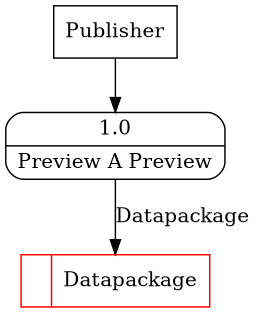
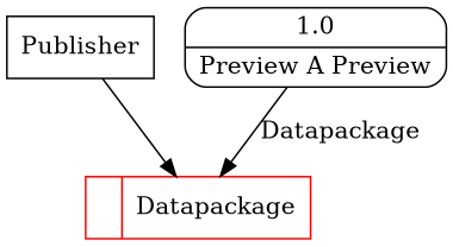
  digraph {
    n1 [color=red label="<f0>  |<f1> Datapackage " shape=record]
    n2 [label=Publisher shape=box]
    n3 [label="{<f0> 1.0|<f1> Preview A Preview }" shape=Mrecord]
-   n2 -> n3
+   n2 -> n1
    n3 -> n1 [label=Datapackage]
  }
